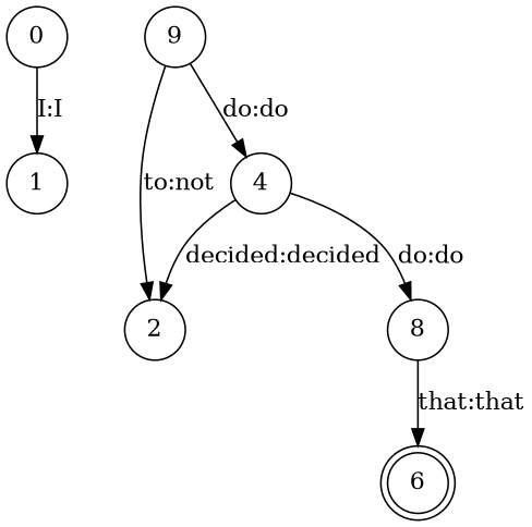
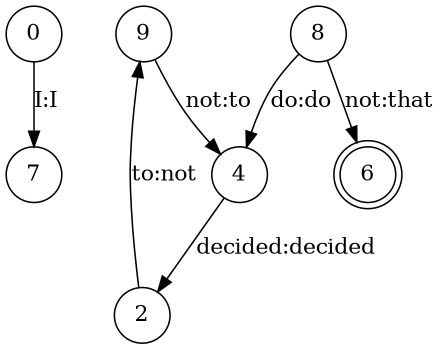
  digraph {
    rankdir=TB
    node [shape=circle]
    0
-   1
+   1 [label=7]
    n3 [label=9]
    2
    4
    n6 [label=8]
    6 [peripheries=2]
    0 -> 1 [label="I:I"]
-   n3 -> 4 [label="do:do"]
-   n3 -> 2 [label="to:not"]
+   n3 -> 4 [label="not:to"]
+   2 -> n3 [label="to:not"]
    4 -> 2 [label="decided:decided"]
-   4 -> n6 [label="do:do"]
-   n6 -> 6 [label="that:that"]
+   n6 -> 4 [label="do:do"]
+   n6 -> 6 [label="not:that"]
  }
